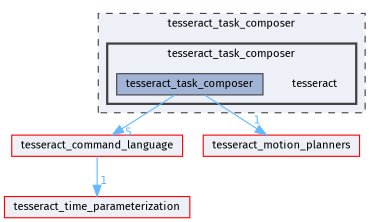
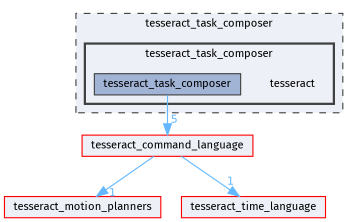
  digraph {
    compound=true
    fontname="Fira Sans"
    node [fontname="Fira Sans" fontsize=10 shape=box color=red fillcolor="#edf0f7" style=filled]
    edge [color=steelblue1 fontcolor=steelblue1 fontname="Fira Sans" fontsize=10 headlabel=1 labeldistance=1.5 labelfontname=Helvetica labelfontsize=10]
    n1 [height=0.2 label=tesseract shape=plaintext width=0.4 color="" fillcolor="" style=""]
    n2 [color=grey25 fillcolor="#a2b4d6" height=0.2 label=tesseract_task_composer width=0.4]
    n3 [height=0.2 label=tesseract_command_language width=0.4]
    n4 [height=0.2 label=tesseract_motion_planners width=0.4]
-   n5 [height=0.2 label=tesseract_time_parameterization width=0.4]
+   n5 [height=0.2 label=tesseract_time_language width=0.4]
    subgraph cluster_1 {
      bgcolor="#edf0f7"
      fontsize=10
      label=tesseract_task_composer
      pencolor=grey25
      style="filled,dashed"
      subgraph cluster_2 {
        bgcolor="#edf0f7"
        fontsize=10
        label=tesseract_task_composer
        pencolor=grey25
        style="filled,bold"
        n1
        n2
      }
    }
    n2 -> n3 [headlabel=5]
-   n2 -> n4
+   n3 -> n4
    n3 -> n5
  }
